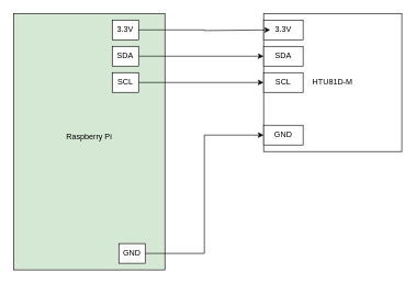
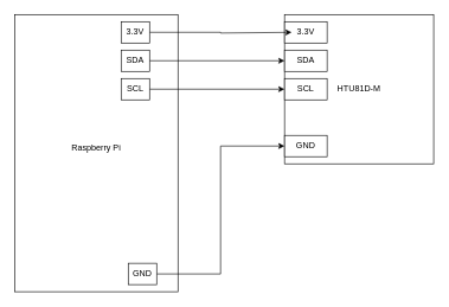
  <mxCell id="0" />
  <mxCell id="1" parent="0" />
- <mxCell id="2" value="Raspberry Pi&lt;div&gt;&lt;br&gt;&lt;/div&gt;" style="rounded=0;whiteSpace=wrap;html=1;fillColor=#d5e8d4;" vertex="1" parent="1"><mxGeometry x="20" y="20" width="230" height="390" as="geometry" /></mxCell>
+ <mxCell id="2" value="Raspberry Pi&lt;div&gt;&lt;br&gt;&lt;/div&gt;" style="rounded=0;whiteSpace=wrap;html=1;" vertex="1" parent="1"><mxGeometry x="20" y="20" width="230" height="390" as="geometry" /></mxCell>
  <mxCell id="3" value="HTU81D-M" style="rounded=0;whiteSpace=wrap;html=1;" vertex="1" parent="1"><mxGeometry x="400" y="20" width="210" height="210" as="geometry" /></mxCell>
  <mxCell id="4" value="3.3V" style="rounded=0;whiteSpace=wrap;html=1;" vertex="1" parent="1"><mxGeometry x="400" y="30" width="60" height="30" as="geometry" /></mxCell>
  <mxCell id="5" value="GND" style="rounded=0;whiteSpace=wrap;html=1;" vertex="1" parent="1"><mxGeometry x="400" y="190" width="60" height="30" as="geometry" /></mxCell>
  <mxCell id="6" value="SDA" style="rounded=0;whiteSpace=wrap;html=1;" vertex="1" parent="1"><mxGeometry x="400" y="70" width="60" height="30" as="geometry" /></mxCell>
  <mxCell id="7" value="SCL" style="rounded=0;whiteSpace=wrap;html=1;" vertex="1" parent="1"><mxGeometry x="400" y="110" width="60" height="30" as="geometry" /></mxCell>
  <mxCell id="8" style="edgeStyle=orthogonalEdgeStyle;rounded=0;orthogonalLoop=1;jettySize=auto;html=1;entryX=0;entryY=0.5;entryDx=0;entryDy=0;" edge="1" parent="1" source="9"><mxGeometry relative="1" as="geometry"><mxPoint x="190" y="0" as="sourcePoint" /><mxPoint x="410" y="45" as="targetPoint" /><Array as="points"><mxPoint x="310" y="45" /><mxPoint x="310" y="46" /></Array></mxGeometry></mxCell>
  <mxCell id="9" value="3.3V" style="rounded=0;whiteSpace=wrap;html=1;" vertex="1" parent="1"><mxGeometry x="170" y="30" width="40" height="30" as="geometry" /></mxCell>
  <mxCell id="10" style="edgeStyle=orthogonalEdgeStyle;rounded=0;orthogonalLoop=1;jettySize=auto;html=1;entryX=0;entryY=0.5;entryDx=0;entryDy=0;" edge="1" parent="1" source="11" target="5"><mxGeometry relative="1" as="geometry" /></mxCell>
  <mxCell id="11" value="GND" style="rounded=0;whiteSpace=wrap;html=1;" vertex="1" parent="1"><mxGeometry x="180" y="370" width="40" height="30" as="geometry" /></mxCell>
  <mxCell id="12" style="edgeStyle=orthogonalEdgeStyle;rounded=0;orthogonalLoop=1;jettySize=auto;html=1;entryX=0;entryY=0.5;entryDx=0;entryDy=0;" edge="1" parent="1" source="13" target="6"><mxGeometry relative="1" as="geometry" /></mxCell>
  <mxCell id="13" value="SDA" style="rounded=0;whiteSpace=wrap;html=1;" vertex="1" parent="1"><mxGeometry x="170" y="70" width="40" height="30" as="geometry" /></mxCell>
  <mxCell id="14" style="edgeStyle=orthogonalEdgeStyle;rounded=0;orthogonalLoop=1;jettySize=auto;html=1;entryX=0;entryY=0.5;entryDx=0;entryDy=0;" edge="1" parent="1" source="15" target="7"><mxGeometry relative="1" as="geometry" /></mxCell>
  <mxCell id="15" value="SCL" style="rounded=0;whiteSpace=wrap;html=1;" vertex="1" parent="1"><mxGeometry x="170" y="110" width="40" height="30" as="geometry" /></mxCell>
